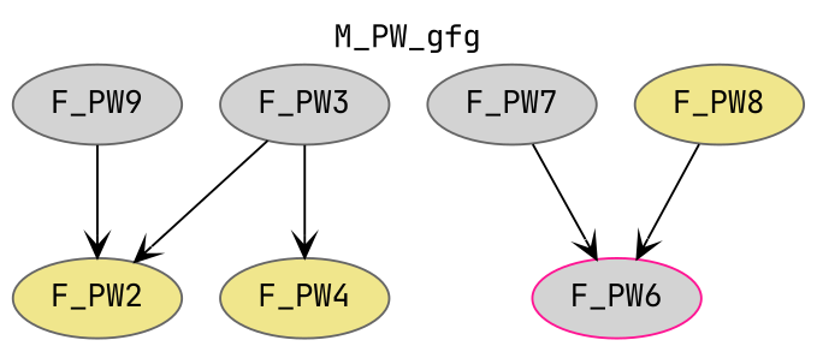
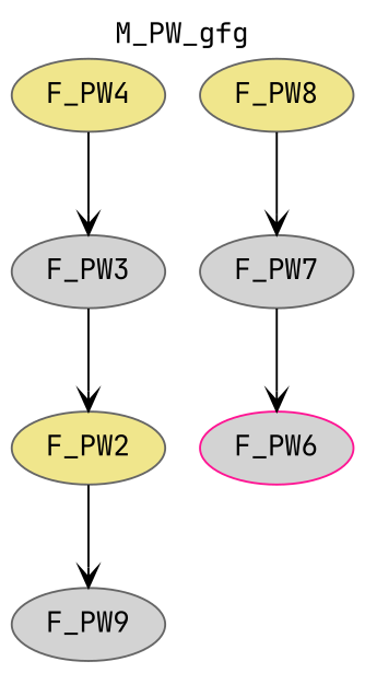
  digraph {
    fontname="JetBrains Mono"
    label=M_PW_gfg
    labelfontsize=12
    labelloc=tl
    node [color=gray40 fillcolor=lightgrey fontname="JetBrains Mono" shape=oval style=filled]
    edge [arrowhead=vee dir=forward fontname="JetBrains Mono"]
    n1 [label=F_PW9]
    n2 [fillcolor=khaki label=F_PW2]
    n3 [label=F_PW3]
    n4 [fillcolor=khaki label=F_PW4]
    n5 [color=deeppink label=F_PW6]
    n6 [label=F_PW7]
    n7 [fillcolor=khaki label=F_PW8]
-   n1 -> n2 [label=" "]
+   n2 -> n1 [label=" "]
    n3 -> n2 [label=" "]
-   n3 -> n4 [label=" "]
+   n4 -> n3 [label=" "]
    n6 -> n5 [label=" "]
-   n7 -> n5 [label=" "]
+   n7 -> n6 [label=" "]
  }
